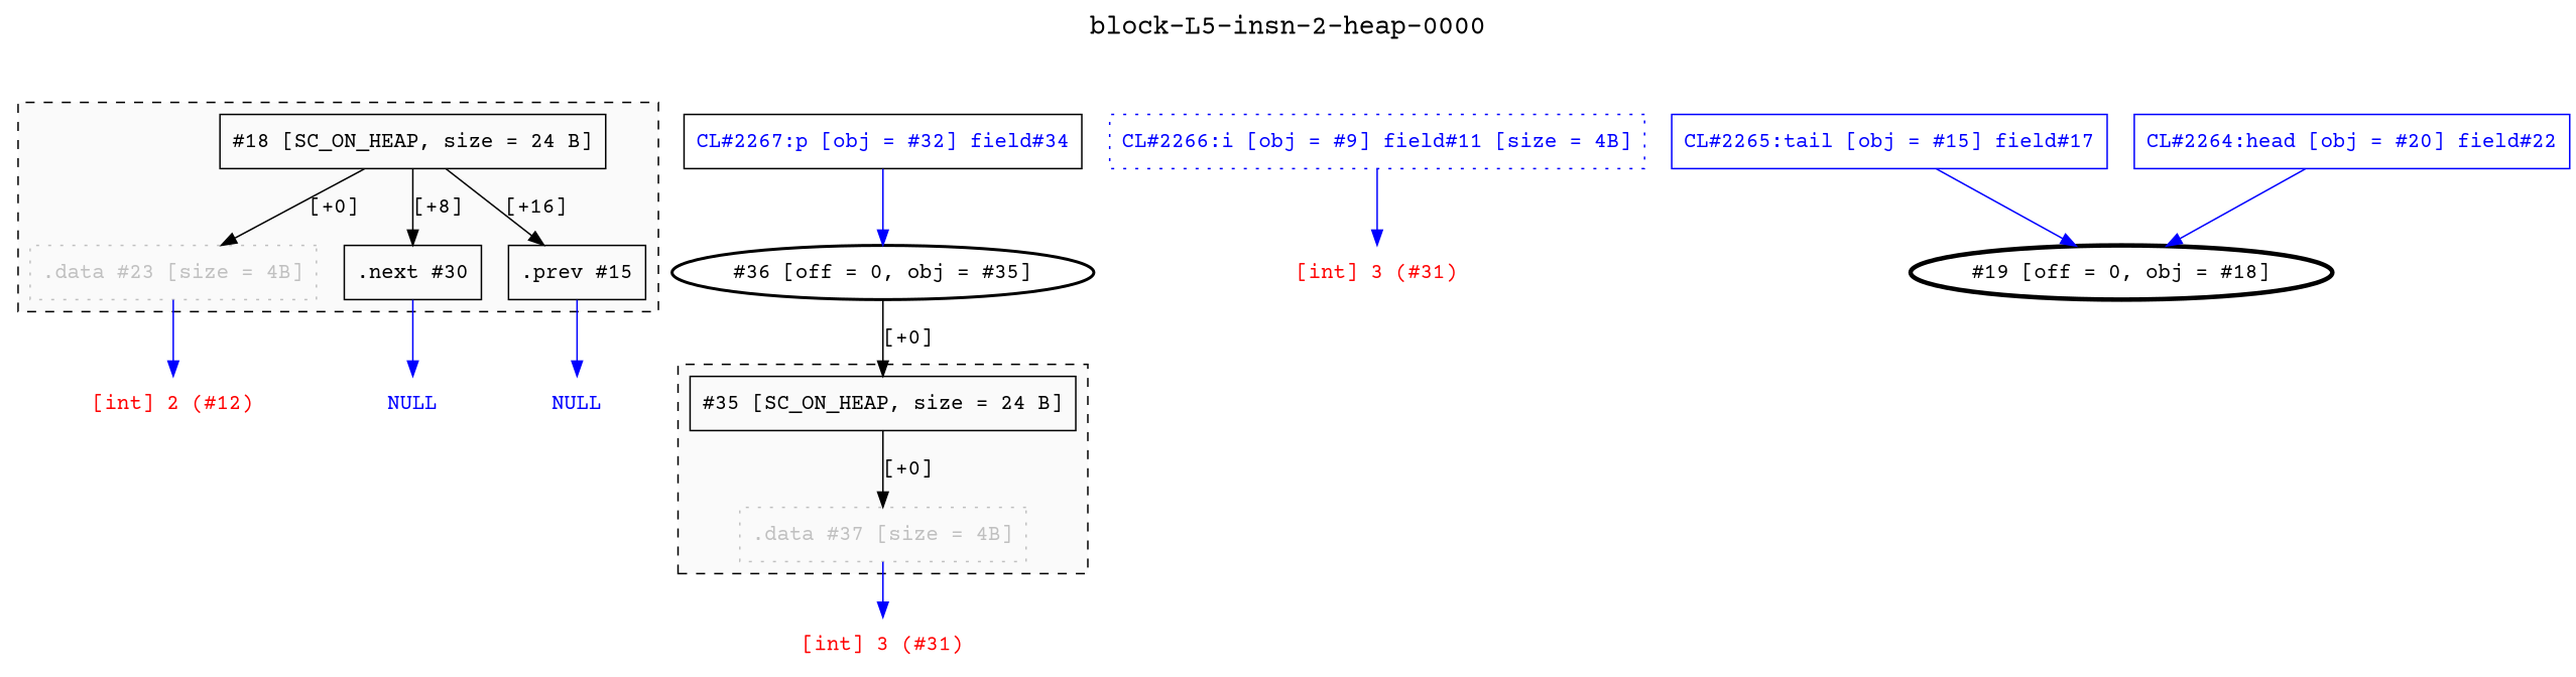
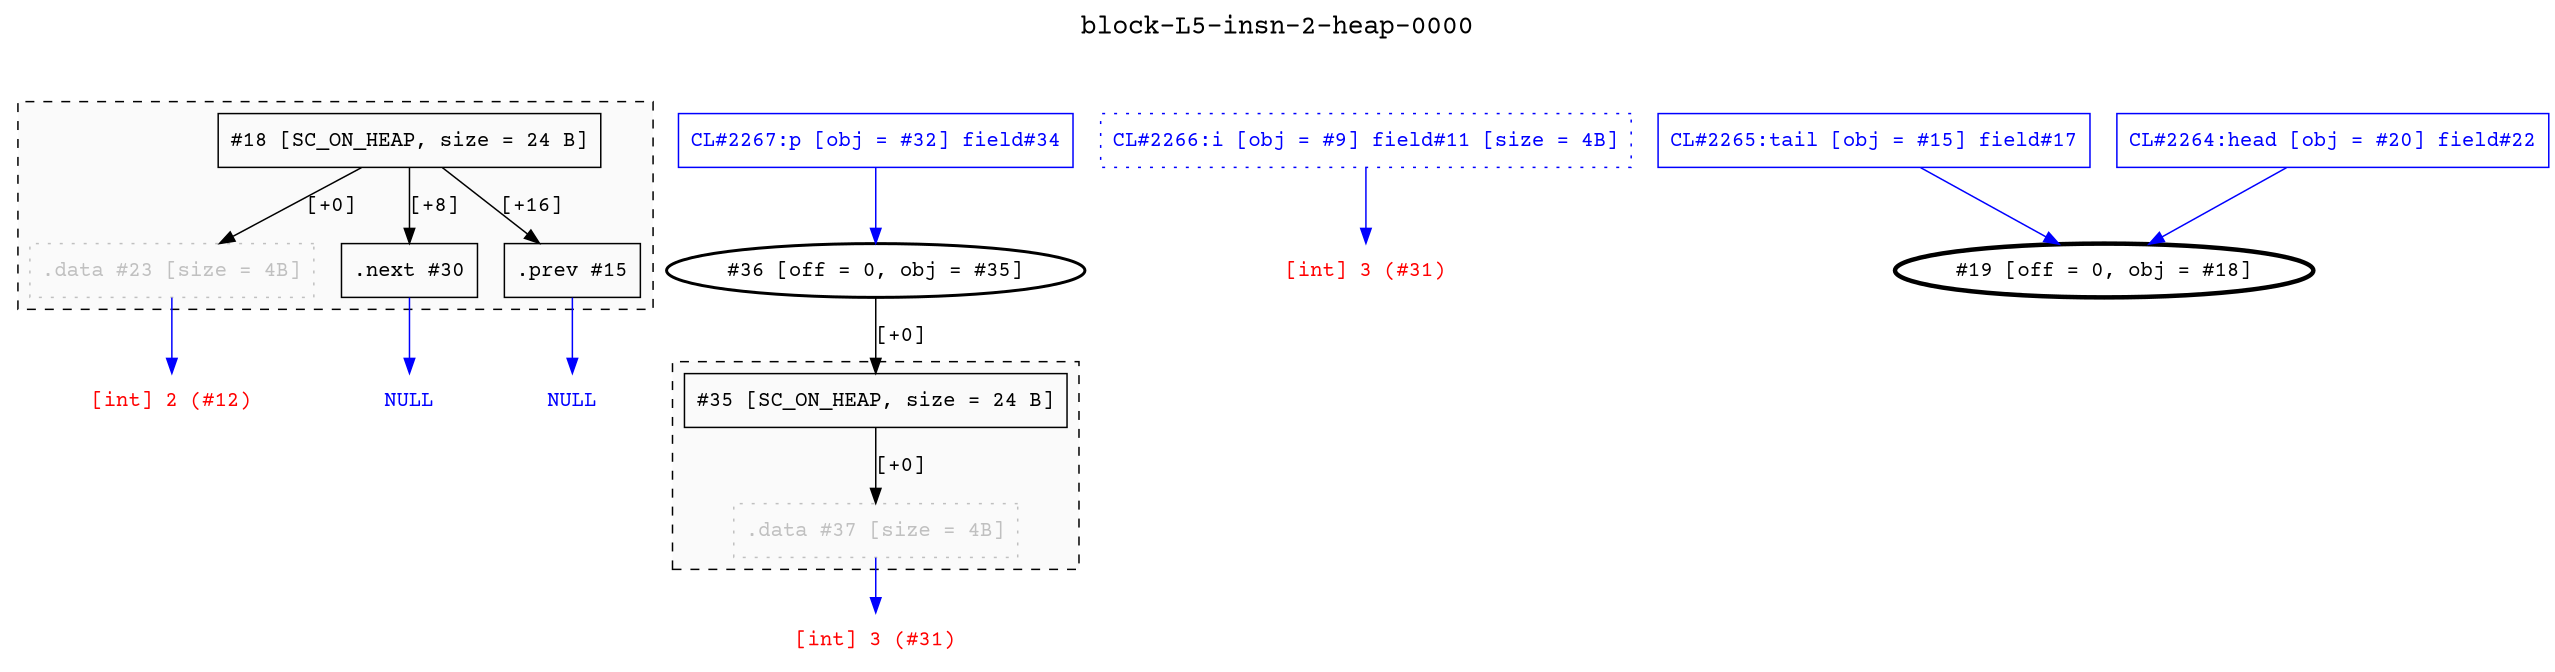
  digraph {
    clusterrank=local
    fontname="Courier Prime"
    label=<<FONT POINT-SIZE="18">block-L5-insn-2-heap-0000</FONT>>
    labelloc=t
    node [fontcolor=black fontname="Courier Prime" shape=box]
    edge [color=blue fontcolor=blue fontname="Courier Prime"]
    n1 [color=black label="#18 [SC_ON_HEAP, size = 24 B]"]
    n2 [color=gray fontcolor=gray label=".data #23 [size = 4B]" style=dotted]
    n3 [color=black label=".next #30"]
    n4 [color=black label=".prev #15"]
    n5 [color=black label="#35 [SC_ON_HEAP, size = 24 B]"]
    n6 [color=gray fontcolor=gray label=".data #37 [size = 4B]" style=dotted]
    n7 [fontcolor=red label="[int] 2 (#12)" shape=plaintext]
    n8 [fontcolor=blue label=NULL shape=plaintext]
    n9 [fontcolor=blue label=NULL shape=plaintext]
    n10 [fontcolor=red label="[int] 3 (#31)" shape=plaintext]
    n11 [color=blue fontcolor=blue label="CL#2266:i [obj = #9] field#11 [size = 4B]" style=dotted]
    n12 [fontcolor=red label="[int] 3 (#31)" shape=plaintext]
    n13 [color=blue fontcolor=blue label="CL#2265:tail [obj = #15] field#17"]
    n14 [label="#19 [off = 0, obj = #18]" penwidth=3 shape=ellipse]
    n15 [color=blue fontcolor=blue label="CL#2264:head [obj = #20] field#22"]
-   n16 [color=black fontcolor=blue label="CL#2267:p [obj = #32] field#34"]
+   n16 [color=blue fontcolor=blue label="CL#2267:p [obj = #32] field#34"]
    n17 [label="#36 [off = 0, obj = #35]" penwidth=2 shape=ellipse]
    subgraph cluster_1 {
      bgcolor=gray98
      color=black
      fontcolor=black
      label=""
      penwidth=1.0
      rank=same
      style=dashed
      n1
      n2
      n3
      n4
    }
    subgraph cluster_2 {
      bgcolor=gray98
      color=black
      fontcolor=black
      label=""
      penwidth=1.0
      rank=same
      style=dashed
      n5
      n6
    }
    n1 -> n2 [color=black fontcolor=black label="[+0]"]
    n1 -> n3 [color=black fontcolor=black label="[+8]"]
    n1 -> n4 [color=black fontcolor=black label="[+16]"]
    n2 -> n7
    n3 -> n8
    n4 -> n9
    n5 -> n6 [color=black fontcolor=black label="[+0]"]
    n6 -> n10
    n11 -> n12
    n13 -> n14
    n15 -> n14
    n16 -> n17
    n17 -> n5 [color=black fontcolor=black label="[+0]"]
  }
